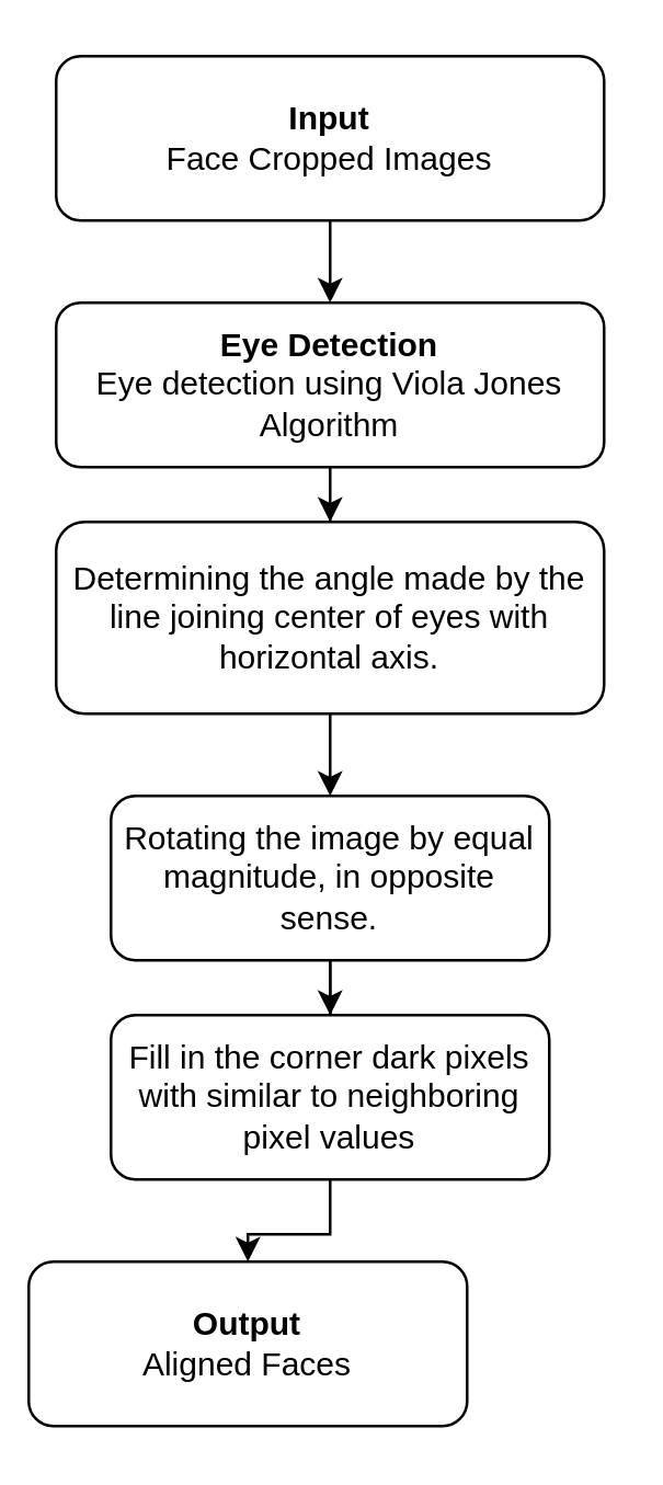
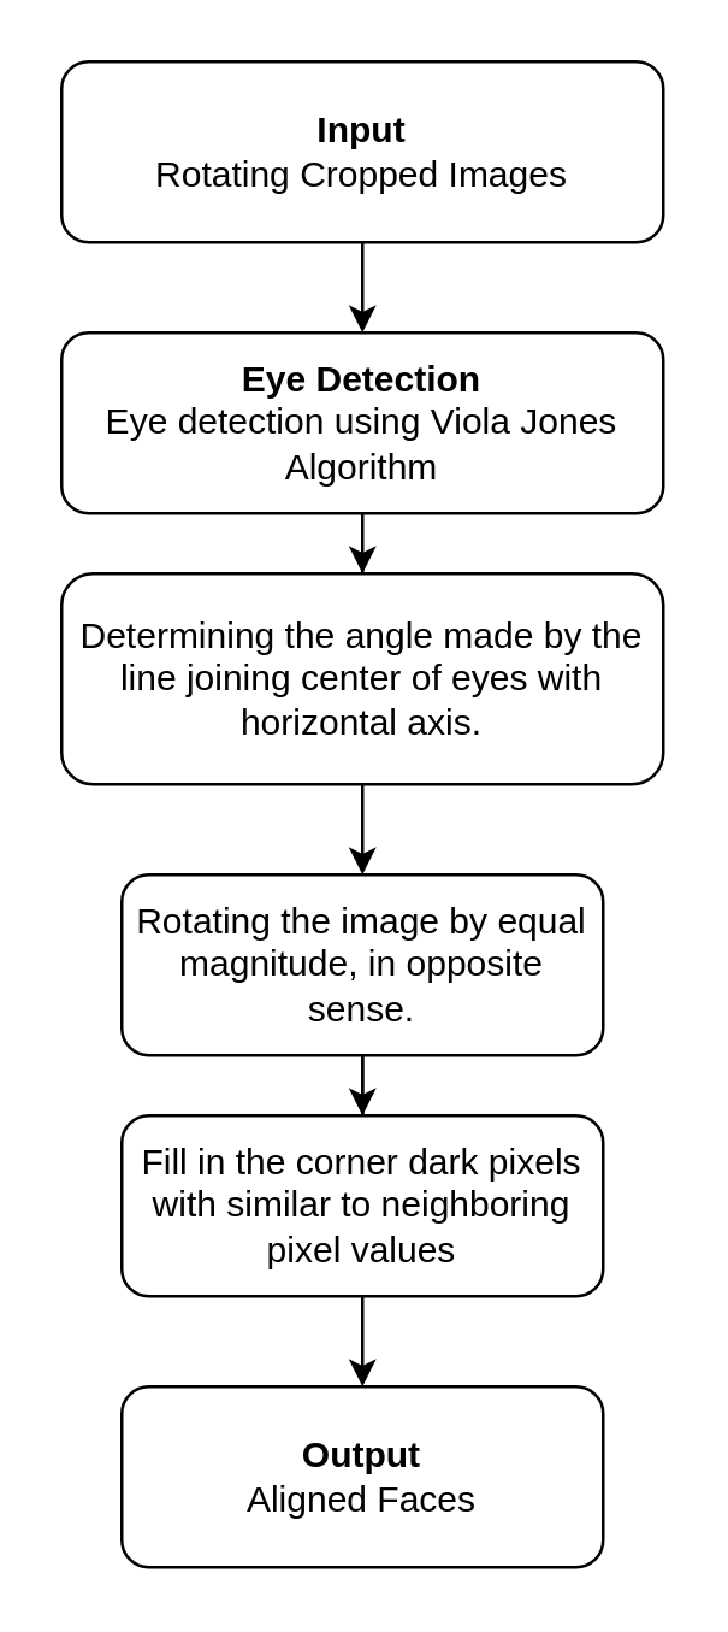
  <mxCell id="0" />
  <mxCell id="1" parent="0" />
  <mxCell id="2" style="edgeStyle=orthogonalEdgeStyle;rounded=0;orthogonalLoop=1;jettySize=auto;html=1;" edge="1" parent="1" source="3" target="5"><mxGeometry relative="1" as="geometry" /></mxCell>
- <mxCell id="3" value="&lt;div&gt;&lt;b&gt;Input&lt;/b&gt; &lt;br&gt;&lt;/div&gt;&lt;div&gt;Face Cropped Images&lt;/div&gt;" style="rounded=1;whiteSpace=wrap;html=1;fontSize=12;glass=0;strokeWidth=1;shadow=0;" vertex="1" parent="1"><mxGeometry x="20" y="20" width="200" height="60" as="geometry" /></mxCell>
+ <mxCell id="3" value="&lt;div&gt;&lt;b&gt;Input&lt;/b&gt; &lt;br&gt;&lt;/div&gt;&lt;div&gt;Rotating Cropped Images&lt;/div&gt;" style="rounded=1;whiteSpace=wrap;html=1;fontSize=12;glass=0;strokeWidth=1;shadow=0;" vertex="1" parent="1"><mxGeometry x="20" y="20" width="200" height="60" as="geometry" /></mxCell>
  <mxCell id="4" value="" style="edgeStyle=orthogonalEdgeStyle;rounded=0;orthogonalLoop=1;jettySize=auto;html=1;" edge="1" parent="1" source="5" target="7"><mxGeometry relative="1" as="geometry" /></mxCell>
  <mxCell id="5" value="&lt;div&gt;&lt;b&gt;Eye Detection&lt;/b&gt;&lt;/div&gt;&lt;div&gt;Eye detection using Viola Jones Algorithm&lt;br&gt;&lt;b&gt;&lt;/b&gt;&lt;/div&gt;" style="rounded=1;whiteSpace=wrap;html=1;fontSize=12;glass=0;strokeWidth=1;shadow=0;" parent="1" vertex="1"><mxGeometry x="20" y="110" width="200" height="60" as="geometry" /></mxCell>
  <mxCell id="6" style="edgeStyle=orthogonalEdgeStyle;rounded=0;orthogonalLoop=1;jettySize=auto;html=1;entryX=0.5;entryY=0;entryDx=0;entryDy=0;" edge="1" parent="1" source="7" target="10"><mxGeometry relative="1" as="geometry" /></mxCell>
  <mxCell id="7" value="Determining the angle made by the line joining center of eyes with horizontal axis." style="rounded=1;whiteSpace=wrap;html=1;fontSize=12;glass=0;strokeWidth=1;shadow=0;" vertex="1" parent="1"><mxGeometry x="20" y="190" width="200" height="70" as="geometry" /></mxCell>
  <mxCell id="8" style="edgeStyle=orthogonalEdgeStyle;rounded=0;orthogonalLoop=1;jettySize=auto;html=1;" edge="1" parent="1" source="10"><mxGeometry relative="1" as="geometry"><mxPoint x="120" y="390" as="targetPoint" /></mxGeometry></mxCell>
  <mxCell id="9" style="edgeStyle=orthogonalEdgeStyle;rounded=0;orthogonalLoop=1;jettySize=auto;html=1;entryX=0.5;entryY=0;entryDx=0;entryDy=0;" edge="1" parent="1" source="10" target="12"><mxGeometry relative="1" as="geometry" /></mxCell>
  <mxCell id="10" value="Rotating the image by equal magnitude, in opposite sense." style="rounded=1;whiteSpace=wrap;html=1;fontSize=12;glass=0;strokeWidth=1;shadow=0;" vertex="1" parent="1"><mxGeometry x="40" y="290" width="160" height="60" as="geometry" /></mxCell>
  <mxCell id="11" style="edgeStyle=orthogonalEdgeStyle;rounded=0;orthogonalLoop=1;jettySize=auto;html=1;entryX=0.5;entryY=0;entryDx=0;entryDy=0;" edge="1" parent="1" source="12" target="13"><mxGeometry relative="1" as="geometry" /></mxCell>
  <mxCell id="12" value="Fill in the corner dark pixels with similar to neighboring pixel values" style="rounded=1;whiteSpace=wrap;html=1;fontSize=12;glass=0;strokeWidth=1;shadow=0;" vertex="1" parent="1"><mxGeometry x="40" y="370" width="160" height="60" as="geometry" /></mxCell>
- <mxCell id="13" value="&lt;div&gt;&lt;b&gt;Output&lt;/b&gt;&lt;/div&gt;&lt;div&gt;Aligned Faces&lt;/div&gt;" style="rounded=1;whiteSpace=wrap;html=1;fontSize=12;glass=0;strokeWidth=1;shadow=0;" vertex="1" parent="1"><mxGeometry x="10" y="460" width="160" height="60" as="geometry" /></mxCell>
+ <mxCell id="13" value="&lt;div&gt;&lt;b&gt;Output&lt;/b&gt;&lt;/div&gt;&lt;div&gt;Aligned Faces&lt;/div&gt;" style="rounded=1;whiteSpace=wrap;html=1;fontSize=12;glass=0;strokeWidth=1;shadow=0;" vertex="1" parent="1"><mxGeometry x="40" y="460" width="160" height="60" as="geometry" /></mxCell>
